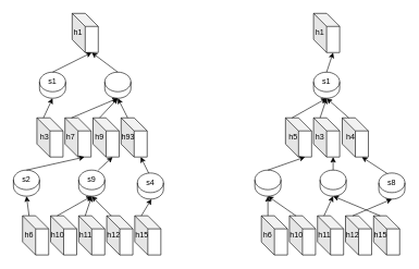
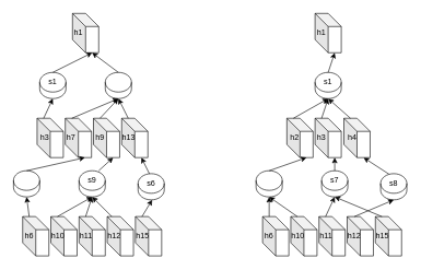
  <mxCell id="0" />
  <mxCell id="1" parent="0" />
  <mxCell id="2" value="" style="endArrow=classic;html=1;entryX=0;entryY=0;entryDx=30;entryDy=60;entryPerimeter=0;exitX=0.5;exitY=0;exitDx=0;exitDy=0;" edge="1" parent="1" source="46" target="23"><mxGeometry width="50" height="50" relative="1" as="geometry"><mxPoint x="590" y="260" as="sourcePoint" /><mxPoint x="570" y="140" as="targetPoint" /></mxGeometry></mxCell>
  <mxCell id="3" value="" style="endArrow=classic;html=1;entryX=0;entryY=0;entryDx=30;entryDy=60;entryPerimeter=0;exitX=0.5;exitY=0;exitDx=0;exitDy=0;" edge="1" parent="1" source="44" target="9"><mxGeometry width="50" height="50" relative="1" as="geometry"><mxPoint x="230" y="260" as="sourcePoint" /><mxPoint x="129" y="250" as="targetPoint" /></mxGeometry></mxCell>
  <mxCell id="4" value="" style="shape=cube;whiteSpace=wrap;html=1;boundedLbl=1;backgroundOutline=1;darkOpacity=0.05;darkOpacity2=0.1;" vertex="1" parent="1"><mxGeometry x="110" y="20" width="40" height="60" as="geometry" /></mxCell>
  <mxCell id="5" value="" style="shape=cylinder3;whiteSpace=wrap;html=1;boundedLbl=1;backgroundOutline=1;size=15;" vertex="1" parent="1"><mxGeometry x="20" y="260" width="40" height="40" as="geometry" /></mxCell>
  <mxCell id="6" value="" style="shape=cube;whiteSpace=wrap;html=1;boundedLbl=1;backgroundOutline=1;darkOpacity=0.05;darkOpacity2=0.1;" vertex="1" parent="1"><mxGeometry x="56" y="180" width="40" height="60" as="geometry" /></mxCell>
  <mxCell id="7" value="" style="shape=cube;whiteSpace=wrap;html=1;boundedLbl=1;backgroundOutline=1;darkOpacity=0.05;darkOpacity2=0.1;" vertex="1" parent="1"><mxGeometry x="99" y="180" width="40" height="60" as="geometry" /></mxCell>
  <mxCell id="8" value="" style="shape=cube;whiteSpace=wrap;html=1;boundedLbl=1;backgroundOutline=1;darkOpacity=0.05;darkOpacity2=0.1;" vertex="1" parent="1"><mxGeometry x="142" y="180" width="40" height="60" as="geometry" /></mxCell>
  <mxCell id="9" value="" style="shape=cube;whiteSpace=wrap;html=1;boundedLbl=1;backgroundOutline=1;darkOpacity=0.05;darkOpacity2=0.1;" vertex="1" parent="1"><mxGeometry x="185" y="180" width="40" height="60" as="geometry" /></mxCell>
  <mxCell id="10" value="" style="shape=cube;whiteSpace=wrap;html=1;boundedLbl=1;backgroundOutline=1;darkOpacity=0.05;darkOpacity2=0.1;" vertex="1" parent="1"><mxGeometry x="34" y="330" width="40" height="60" as="geometry" /></mxCell>
  <mxCell id="11" value="" style="shape=cube;whiteSpace=wrap;html=1;boundedLbl=1;backgroundOutline=1;darkOpacity=0.05;darkOpacity2=0.1;" vertex="1" parent="1"><mxGeometry x="77" y="330" width="40" height="60" as="geometry" /></mxCell>
  <mxCell id="12" value="" style="shape=cube;whiteSpace=wrap;html=1;boundedLbl=1;backgroundOutline=1;darkOpacity=0.05;darkOpacity2=0.1;" vertex="1" parent="1"><mxGeometry x="120" y="330" width="40" height="60" as="geometry" /></mxCell>
  <mxCell id="13" value="" style="shape=cube;whiteSpace=wrap;html=1;boundedLbl=1;backgroundOutline=1;darkOpacity=0.05;darkOpacity2=0.1;" vertex="1" parent="1"><mxGeometry x="163" y="330" width="40" height="60" as="geometry" /></mxCell>
  <mxCell id="14" value="" style="shape=cube;whiteSpace=wrap;html=1;boundedLbl=1;backgroundOutline=1;darkOpacity=0.05;darkOpacity2=0.1;" vertex="1" parent="1"><mxGeometry x="206" y="330" width="40" height="60" as="geometry" /></mxCell>
  <mxCell id="15" value="" style="shape=cylinder3;whiteSpace=wrap;html=1;boundedLbl=1;backgroundOutline=1;size=15;" vertex="1" parent="1"><mxGeometry x="120" y="260" width="40" height="40" as="geometry" /></mxCell>
  <mxCell id="16" value="" style="shape=cylinder3;whiteSpace=wrap;html=1;boundedLbl=1;backgroundOutline=1;size=15;" vertex="1" parent="1"><mxGeometry x="210" y="264.5" width="40" height="40" as="geometry" /></mxCell>
  <mxCell id="17" value="" style="shape=cylinder3;whiteSpace=wrap;html=1;boundedLbl=1;backgroundOutline=1;size=15;" vertex="1" parent="1"><mxGeometry x="60" y="110" width="40" height="40" as="geometry" /></mxCell>
  <mxCell id="18" value="" style="shape=cylinder3;whiteSpace=wrap;html=1;boundedLbl=1;backgroundOutline=1;size=15;" vertex="1" parent="1"><mxGeometry x="160" y="110" width="40" height="40" as="geometry" /></mxCell>
  <mxCell id="19" value="" style="shape=cube;whiteSpace=wrap;html=1;boundedLbl=1;backgroundOutline=1;darkOpacity=0.05;darkOpacity2=0.1;" vertex="1" parent="1"><mxGeometry x="480" y="20" width="40" height="60" as="geometry" /></mxCell>
  <mxCell id="20" value="" style="shape=cylinder3;whiteSpace=wrap;html=1;boundedLbl=1;backgroundOutline=1;size=15;" vertex="1" parent="1"><mxGeometry x="390" y="260" width="40" height="40" as="geometry" /></mxCell>
  <mxCell id="21" value="" style="shape=cube;whiteSpace=wrap;html=1;boundedLbl=1;backgroundOutline=1;darkOpacity=0.05;darkOpacity2=0.1;" vertex="1" parent="1"><mxGeometry x="437" y="180" width="40" height="60" as="geometry" /></mxCell>
  <mxCell id="22" value="" style="shape=cube;whiteSpace=wrap;html=1;boundedLbl=1;backgroundOutline=1;darkOpacity=0.05;darkOpacity2=0.1;" vertex="1" parent="1"><mxGeometry x="480" y="180" width="40" height="60" as="geometry" /></mxCell>
  <mxCell id="23" value="" style="shape=cube;whiteSpace=wrap;html=1;boundedLbl=1;backgroundOutline=1;darkOpacity=0.05;darkOpacity2=0.1;" vertex="1" parent="1"><mxGeometry x="524" y="180" width="40" height="60" as="geometry" /></mxCell>
  <mxCell id="24" value="" style="shape=cylinder3;whiteSpace=wrap;html=1;boundedLbl=1;backgroundOutline=1;size=15;" vertex="1" parent="1"><mxGeometry x="490" y="260" width="40" height="40" as="geometry" /></mxCell>
  <mxCell id="25" value="" style="shape=cylinder3;whiteSpace=wrap;html=1;boundedLbl=1;backgroundOutline=1;size=15;" vertex="1" parent="1"><mxGeometry x="580" y="264.5" width="40" height="40" as="geometry" /></mxCell>
  <mxCell id="26" value="" style="shape=cylinder3;whiteSpace=wrap;html=1;boundedLbl=1;backgroundOutline=1;size=15;" vertex="1" parent="1"><mxGeometry x="480" y="110" width="40" height="40" as="geometry" /></mxCell>
  <mxCell id="27" value="h6" style="text;html=1;strokeColor=none;fillColor=none;align=center;verticalAlign=middle;whiteSpace=wrap;rounded=0;" vertex="1" parent="1"><mxGeometry x="24" y="350" width="40" height="20" as="geometry" /></mxCell>
  <mxCell id="28" value="h10" style="text;html=1;strokeColor=none;fillColor=none;align=center;verticalAlign=middle;whiteSpace=wrap;rounded=0;" vertex="1" parent="1"><mxGeometry x="68" y="350" width="40" height="20" as="geometry" /></mxCell>
  <mxCell id="29" value="h11" style="text;html=1;strokeColor=none;fillColor=none;align=center;verticalAlign=middle;whiteSpace=wrap;rounded=0;" vertex="1" parent="1"><mxGeometry x="111" y="350" width="40" height="20" as="geometry" /></mxCell>
  <mxCell id="30" value="h12" style="text;html=1;strokeColor=none;fillColor=none;align=center;verticalAlign=middle;whiteSpace=wrap;rounded=0;" vertex="1" parent="1"><mxGeometry x="154" y="350" width="40" height="20" as="geometry" /></mxCell>
  <mxCell id="31" value="h15" style="text;html=1;strokeColor=none;fillColor=none;align=center;verticalAlign=middle;whiteSpace=wrap;rounded=0;" vertex="1" parent="1"><mxGeometry x="197" y="350" width="40" height="20" as="geometry" /></mxCell>
  <mxCell id="32" value="" style="shape=cube;whiteSpace=wrap;html=1;boundedLbl=1;backgroundOutline=1;darkOpacity=0.05;darkOpacity2=0.1;" vertex="1" parent="1"><mxGeometry x="400" y="330" width="40" height="60" as="geometry" /></mxCell>
  <mxCell id="33" value="" style="shape=cube;whiteSpace=wrap;html=1;boundedLbl=1;backgroundOutline=1;darkOpacity=0.05;darkOpacity2=0.1;" vertex="1" parent="1"><mxGeometry x="443" y="330" width="40" height="60" as="geometry" /></mxCell>
  <mxCell id="34" value="" style="shape=cube;whiteSpace=wrap;html=1;boundedLbl=1;backgroundOutline=1;darkOpacity=0.05;darkOpacity2=0.1;" vertex="1" parent="1"><mxGeometry x="486" y="330" width="40" height="60" as="geometry" /></mxCell>
  <mxCell id="35" value="" style="shape=cube;whiteSpace=wrap;html=1;boundedLbl=1;backgroundOutline=1;darkOpacity=0.05;darkOpacity2=0.1;" vertex="1" parent="1"><mxGeometry x="529" y="330" width="40" height="60" as="geometry" /></mxCell>
  <mxCell id="36" value="" style="shape=cube;whiteSpace=wrap;html=1;boundedLbl=1;backgroundOutline=1;darkOpacity=0.05;darkOpacity2=0.1;" vertex="1" parent="1"><mxGeometry x="572" y="330" width="40" height="60" as="geometry" /></mxCell>
  <mxCell id="37" value="h6" style="text;html=1;strokeColor=none;fillColor=none;align=center;verticalAlign=middle;whiteSpace=wrap;rounded=0;" vertex="1" parent="1"><mxGeometry x="390" y="350" width="40" height="20" as="geometry" /></mxCell>
  <mxCell id="38" value="h10" style="text;html=1;strokeColor=none;fillColor=none;align=center;verticalAlign=middle;whiteSpace=wrap;rounded=0;" vertex="1" parent="1"><mxGeometry x="434" y="350" width="40" height="20" as="geometry" /></mxCell>
  <mxCell id="39" value="h11" style="text;html=1;strokeColor=none;fillColor=none;align=center;verticalAlign=middle;whiteSpace=wrap;rounded=0;" vertex="1" parent="1"><mxGeometry x="477" y="350" width="40" height="20" as="geometry" /></mxCell>
  <mxCell id="40" value="h12" style="text;html=1;strokeColor=none;fillColor=none;align=center;verticalAlign=middle;whiteSpace=wrap;rounded=0;" vertex="1" parent="1"><mxGeometry x="520" y="350" width="40" height="20" as="geometry" /></mxCell>
  <mxCell id="41" value="h15" style="text;html=1;strokeColor=none;fillColor=none;align=center;verticalAlign=middle;whiteSpace=wrap;rounded=0;" vertex="1" parent="1"><mxGeometry x="563" y="350" width="40" height="20" as="geometry" /></mxCell>
- <mxCell id="42" value="s2" style="text;html=1;strokeColor=none;fillColor=none;align=center;verticalAlign=middle;whiteSpace=wrap;rounded=0;" vertex="1" parent="1"><mxGeometry x="20" y="265" width="40" height="20" as="geometry" /></mxCell>
  <mxCell id="43" value="s9" style="text;html=1;strokeColor=none;fillColor=none;align=center;verticalAlign=middle;whiteSpace=wrap;rounded=0;" vertex="1" parent="1"><mxGeometry x="120" y="265" width="40" height="20" as="geometry" /></mxCell>
- <mxCell id="44" value="s4" style="text;html=1;strokeColor=none;fillColor=none;align=center;verticalAlign=middle;whiteSpace=wrap;rounded=0;" vertex="1" parent="1"><mxGeometry x="210" y="270" width="40" height="20" as="geometry" /></mxCell>
+ <mxCell id="44" value="s6" style="text;html=1;strokeColor=none;fillColor=none;align=center;verticalAlign=middle;whiteSpace=wrap;rounded=0;" vertex="1" parent="1"><mxGeometry x="210" y="270" width="40" height="20" as="geometry" /></mxCell>
+ <mxCell id="45" value="s7" style="text;html=1;strokeColor=none;fillColor=none;align=center;verticalAlign=middle;whiteSpace=wrap;rounded=0;" vertex="1" parent="1"><mxGeometry x="490" y="265" width="40" height="20" as="geometry" /></mxCell>
  <mxCell id="46" value="s8" style="text;html=1;strokeColor=none;fillColor=none;align=center;verticalAlign=middle;whiteSpace=wrap;rounded=0;" vertex="1" parent="1"><mxGeometry x="580" y="270" width="40" height="20" as="geometry" /></mxCell>
  <mxCell id="47" value="s1" style="text;html=1;strokeColor=none;fillColor=none;align=center;verticalAlign=middle;whiteSpace=wrap;rounded=0;" vertex="1" parent="1"><mxGeometry x="480" y="115" width="40" height="20" as="geometry" /></mxCell>
  <mxCell id="48" value="s1" style="text;html=1;strokeColor=none;fillColor=none;align=center;verticalAlign=middle;whiteSpace=wrap;rounded=0;" vertex="1" parent="1"><mxGeometry x="60" y="115" width="40" height="20" as="geometry" /></mxCell>
  <mxCell id="49" value="h1" style="text;html=1;strokeColor=none;fillColor=none;align=center;verticalAlign=middle;whiteSpace=wrap;rounded=0;" vertex="1" parent="1"><mxGeometry x="99" y="40" width="40" height="20" as="geometry" /></mxCell>
  <mxCell id="50" value="h1" style="text;html=1;strokeColor=none;fillColor=none;align=center;verticalAlign=middle;whiteSpace=wrap;rounded=0;" vertex="1" parent="1"><mxGeometry x="470" y="40" width="40" height="20" as="geometry" /></mxCell>
  <mxCell id="51" value="h3" style="text;html=1;strokeColor=none;fillColor=none;align=center;verticalAlign=middle;whiteSpace=wrap;rounded=0;" vertex="1" parent="1"><mxGeometry x="48" y="200" width="40" height="20" as="geometry" /></mxCell>
  <mxCell id="52" value="h7" style="text;html=1;strokeColor=none;fillColor=none;align=center;verticalAlign=middle;whiteSpace=wrap;rounded=0;" vertex="1" parent="1"><mxGeometry x="88" y="200" width="40" height="20" as="geometry" /></mxCell>
  <mxCell id="53" value="h9" style="text;html=1;strokeColor=none;fillColor=none;align=center;verticalAlign=middle;whiteSpace=wrap;rounded=0;" vertex="1" parent="1"><mxGeometry x="132" y="200" width="40" height="20" as="geometry" /></mxCell>
- <mxCell id="54" value="h93" style="text;html=1;strokeColor=none;fillColor=none;align=center;verticalAlign=middle;whiteSpace=wrap;rounded=0;" vertex="1" parent="1"><mxGeometry x="176" y="200" width="40" height="20" as="geometry" /></mxCell>
+ <mxCell id="54" value="h13" style="text;html=1;strokeColor=none;fillColor=none;align=center;verticalAlign=middle;whiteSpace=wrap;rounded=0;" vertex="1" parent="1"><mxGeometry x="176" y="200" width="40" height="20" as="geometry" /></mxCell>
  <mxCell id="55" value="h3" style="text;html=1;strokeColor=none;fillColor=none;align=center;verticalAlign=middle;whiteSpace=wrap;rounded=0;" vertex="1" parent="1"><mxGeometry x="470" y="200" width="40" height="20" as="geometry" /></mxCell>
- <mxCell id="56" value="h5" style="text;html=1;strokeColor=none;fillColor=none;align=center;verticalAlign=middle;whiteSpace=wrap;rounded=0;" vertex="1" parent="1"><mxGeometry x="429" y="200" width="40" height="20" as="geometry" /></mxCell>
+ <mxCell id="56" value="h2" style="text;html=1;strokeColor=none;fillColor=none;align=center;verticalAlign=middle;whiteSpace=wrap;rounded=0;" vertex="1" parent="1"><mxGeometry x="429" y="200" width="40" height="20" as="geometry" /></mxCell>
  <mxCell id="57" value="h4" style="text;html=1;strokeColor=none;fillColor=none;align=center;verticalAlign=middle;whiteSpace=wrap;rounded=0;" vertex="1" parent="1"><mxGeometry x="517" y="200" width="40" height="20" as="geometry" /></mxCell>
  <mxCell id="58" value="" style="endArrow=classic;html=1;exitX=0;exitY=0;exitDx=10;exitDy=0;exitPerimeter=0;entryX=0.5;entryY=1;entryDx=0;entryDy=0;entryPerimeter=0;" edge="1" parent="1" source="10" target="5"><mxGeometry width="50" height="50" relative="1" as="geometry"><mxPoint x="270" y="300" as="sourcePoint" /><mxPoint x="320" y="250" as="targetPoint" /></mxGeometry></mxCell>
  <mxCell id="59" value="" style="endArrow=classic;html=1;exitX=0;exitY=0;exitDx=10;exitDy=0;exitPerimeter=0;entryX=0.5;entryY=1;entryDx=0;entryDy=0;entryPerimeter=0;" edge="1" parent="1" source="11" target="15"><mxGeometry width="50" height="50" relative="1" as="geometry"><mxPoint x="270" y="300" as="sourcePoint" /><mxPoint x="320" y="290" as="targetPoint" /></mxGeometry></mxCell>
  <mxCell id="60" value="" style="endArrow=classic;html=1;exitX=0;exitY=0;exitDx=10;exitDy=0;exitPerimeter=0;" edge="1" parent="1" source="12"><mxGeometry width="50" height="50" relative="1" as="geometry"><mxPoint x="97" y="340" as="sourcePoint" /><mxPoint x="140" y="300" as="targetPoint" /></mxGeometry></mxCell>
  <mxCell id="61" value="" style="endArrow=classic;html=1;" edge="1" parent="1"><mxGeometry width="50" height="50" relative="1" as="geometry"><mxPoint x="170" y="330" as="sourcePoint" /><mxPoint x="140" y="300" as="targetPoint" /></mxGeometry></mxCell>
  <mxCell id="62" value="" style="endArrow=classic;html=1;exitX=0;exitY=0;exitDx=10;exitDy=0;exitPerimeter=0;entryX=0.5;entryY=1;entryDx=0;entryDy=0;entryPerimeter=0;" edge="1" parent="1" source="14"><mxGeometry width="50" height="50" relative="1" as="geometry"><mxPoint x="178.5" y="334.5" as="sourcePoint" /><mxPoint x="231.5" y="304.5" as="targetPoint" /></mxGeometry></mxCell>
  <mxCell id="63" value="" style="endArrow=classic;html=1;exitX=0.5;exitY=0;exitDx=0;exitDy=0;entryX=0;entryY=0;entryDx=30;entryDy=60;entryPerimeter=0;exitPerimeter=0;" edge="1" parent="1" source="5" target="7"><mxGeometry width="50" height="50" relative="1" as="geometry"><mxPoint x="127" y="370" as="sourcePoint" /><mxPoint x="180" y="340" as="targetPoint" /></mxGeometry></mxCell>
  <mxCell id="64" value="" style="endArrow=classic;html=1;entryX=0;entryY=0;entryDx=30;entryDy=60;entryPerimeter=0;" edge="1" parent="1" target="8"><mxGeometry width="50" height="50" relative="1" as="geometry"><mxPoint x="150" y="260" as="sourcePoint" /><mxPoint x="160" y="240" as="targetPoint" /></mxGeometry></mxCell>
  <mxCell id="65" value="" style="endArrow=classic;html=1;entryX=0.5;entryY=1;entryDx=0;entryDy=0;entryPerimeter=0;exitX=0;exitY=0;exitDx=10;exitDy=0;exitPerimeter=0;" edge="1" parent="1" source="9" target="18"><mxGeometry width="50" height="50" relative="1" as="geometry"><mxPoint x="200" y="190" as="sourcePoint" /><mxPoint x="320" y="250" as="targetPoint" /></mxGeometry></mxCell>
  <mxCell id="66" value="" style="endArrow=classic;html=1;exitX=0;exitY=0;exitDx=10;exitDy=0;exitPerimeter=0;" edge="1" parent="1" source="8"><mxGeometry width="50" height="50" relative="1" as="geometry"><mxPoint x="205" y="190" as="sourcePoint" /><mxPoint x="180" y="150" as="targetPoint" /></mxGeometry></mxCell>
  <mxCell id="67" value="" style="endArrow=classic;html=1;exitX=0;exitY=0;exitDx=10;exitDy=0;exitPerimeter=0;" edge="1" parent="1" source="7"><mxGeometry width="50" height="50" relative="1" as="geometry"><mxPoint x="215" y="200" as="sourcePoint" /><mxPoint x="180" y="150" as="targetPoint" /></mxGeometry></mxCell>
  <mxCell id="68" value="" style="endArrow=classic;html=1;entryX=0.5;entryY=1;entryDx=0;entryDy=0;entryPerimeter=0;exitX=0;exitY=0;exitDx=10;exitDy=0;exitPerimeter=0;" edge="1" parent="1" source="6" target="17"><mxGeometry width="50" height="50" relative="1" as="geometry"><mxPoint x="225" y="210" as="sourcePoint" /><mxPoint x="210" y="180" as="targetPoint" /></mxGeometry></mxCell>
  <mxCell id="69" value="" style="endArrow=classic;html=1;entryX=0;entryY=0;entryDx=30;entryDy=60;entryPerimeter=0;exitX=0.5;exitY=0;exitDx=0;exitDy=0;exitPerimeter=0;" edge="1" parent="1" source="18" target="4"><mxGeometry width="50" height="50" relative="1" as="geometry"><mxPoint x="235" y="220" as="sourcePoint" /><mxPoint x="220" y="190" as="targetPoint" /></mxGeometry></mxCell>
  <mxCell id="70" value="" style="endArrow=classic;html=1;exitX=0.5;exitY=0;exitDx=0;exitDy=0;exitPerimeter=0;" edge="1" parent="1" source="17"><mxGeometry width="50" height="50" relative="1" as="geometry"><mxPoint x="245" y="230" as="sourcePoint" /><mxPoint x="140" y="80" as="targetPoint" /></mxGeometry></mxCell>
  <mxCell id="71" value="" style="endArrow=classic;html=1;exitX=0.5;exitY=0;exitDx=0;exitDy=0;exitPerimeter=0;entryX=0;entryY=0;entryDx=30;entryDy=60;entryPerimeter=0;" edge="1" parent="1" source="26" target="19"><mxGeometry width="50" height="50" relative="1" as="geometry"><mxPoint x="90" y="120" as="sourcePoint" /><mxPoint x="150" y="90" as="targetPoint" /></mxGeometry></mxCell>
  <mxCell id="72" value="" style="endArrow=classic;html=1;exitX=0;exitY=0;exitDx=10;exitDy=0;exitPerimeter=0;entryX=0.5;entryY=1;entryDx=0;entryDy=0;entryPerimeter=0;" edge="1" parent="1" source="21" target="26"><mxGeometry width="50" height="50" relative="1" as="geometry"><mxPoint x="510" y="120" as="sourcePoint" /><mxPoint x="520" y="90" as="targetPoint" /></mxGeometry></mxCell>
  <mxCell id="73" value="" style="endArrow=classic;html=1;exitX=0;exitY=0;exitDx=10;exitDy=0;exitPerimeter=0;" edge="1" parent="1" source="22"><mxGeometry width="50" height="50" relative="1" as="geometry"><mxPoint x="520" y="130" as="sourcePoint" /><mxPoint x="500" y="150" as="targetPoint" /></mxGeometry></mxCell>
  <mxCell id="74" value="" style="endArrow=classic;html=1;exitX=0;exitY=0;exitDx=10;exitDy=0;exitPerimeter=0;entryX=0.5;entryY=1;entryDx=0;entryDy=0;entryPerimeter=0;" edge="1" parent="1" source="23" target="26"><mxGeometry width="50" height="50" relative="1" as="geometry"><mxPoint x="530" y="140" as="sourcePoint" /><mxPoint x="540" y="110" as="targetPoint" /></mxGeometry></mxCell>
  <mxCell id="75" value="" style="endArrow=classic;html=1;exitX=0.5;exitY=0;exitDx=0;exitDy=0;exitPerimeter=0;entryX=0;entryY=0;entryDx=30;entryDy=60;entryPerimeter=0;" edge="1" parent="1" source="20" target="21"><mxGeometry width="50" height="50" relative="1" as="geometry"><mxPoint x="540" y="150" as="sourcePoint" /><mxPoint x="550" y="120" as="targetPoint" /></mxGeometry></mxCell>
  <mxCell id="76" value="" style="endArrow=classic;html=1;exitX=0.5;exitY=0;exitDx=0;exitDy=0;exitPerimeter=0;entryX=0;entryY=0;entryDx=30;entryDy=60;entryPerimeter=0;" edge="1" parent="1" source="24" target="22"><mxGeometry width="50" height="50" relative="1" as="geometry"><mxPoint x="550" y="160" as="sourcePoint" /><mxPoint x="560" y="130" as="targetPoint" /></mxGeometry></mxCell>
  <mxCell id="77" value="" style="endArrow=classic;html=1;exitX=0;exitY=0;exitDx=10;exitDy=0;exitPerimeter=0;entryX=0.5;entryY=1;entryDx=0;entryDy=0;entryPerimeter=0;" edge="1" parent="1" source="32" target="20"><mxGeometry width="50" height="50" relative="1" as="geometry"><mxPoint x="270" y="300" as="sourcePoint" /><mxPoint x="320" y="250" as="targetPoint" /></mxGeometry></mxCell>
  <mxCell id="78" value="" style="endArrow=classic;html=1;exitX=0;exitY=0;exitDx=10;exitDy=0;exitPerimeter=0;entryX=0.5;entryY=1;entryDx=0;entryDy=0;entryPerimeter=0;" edge="1" parent="1" source="33" target="20"><mxGeometry width="50" height="50" relative="1" as="geometry"><mxPoint x="420" y="340" as="sourcePoint" /><mxPoint x="420" y="310" as="targetPoint" /></mxGeometry></mxCell>
  <mxCell id="79" value="" style="endArrow=classic;html=1;exitX=0;exitY=0;exitDx=10;exitDy=0;exitPerimeter=0;entryX=0.5;entryY=1;entryDx=0;entryDy=0;entryPerimeter=0;" edge="1" parent="1" source="34" target="24"><mxGeometry width="50" height="50" relative="1" as="geometry"><mxPoint x="430" y="350" as="sourcePoint" /><mxPoint x="430" y="320" as="targetPoint" /></mxGeometry></mxCell>
  <mxCell id="80" value="" style="endArrow=classic;html=1;exitX=0;exitY=0;exitDx=10;exitDy=0;exitPerimeter=0;" edge="1" parent="1" source="36"><mxGeometry width="50" height="50" relative="1" as="geometry"><mxPoint x="440" y="360" as="sourcePoint" /><mxPoint x="510" y="300" as="targetPoint" /></mxGeometry></mxCell>
  <mxCell id="81" value="" style="endArrow=classic;html=1;entryX=0.5;entryY=1;entryDx=0;entryDy=0;entryPerimeter=0;" edge="1" parent="1" target="25"><mxGeometry width="50" height="50" relative="1" as="geometry"><mxPoint x="540" y="330" as="sourcePoint" /><mxPoint x="450" y="340" as="targetPoint" /></mxGeometry></mxCell>
